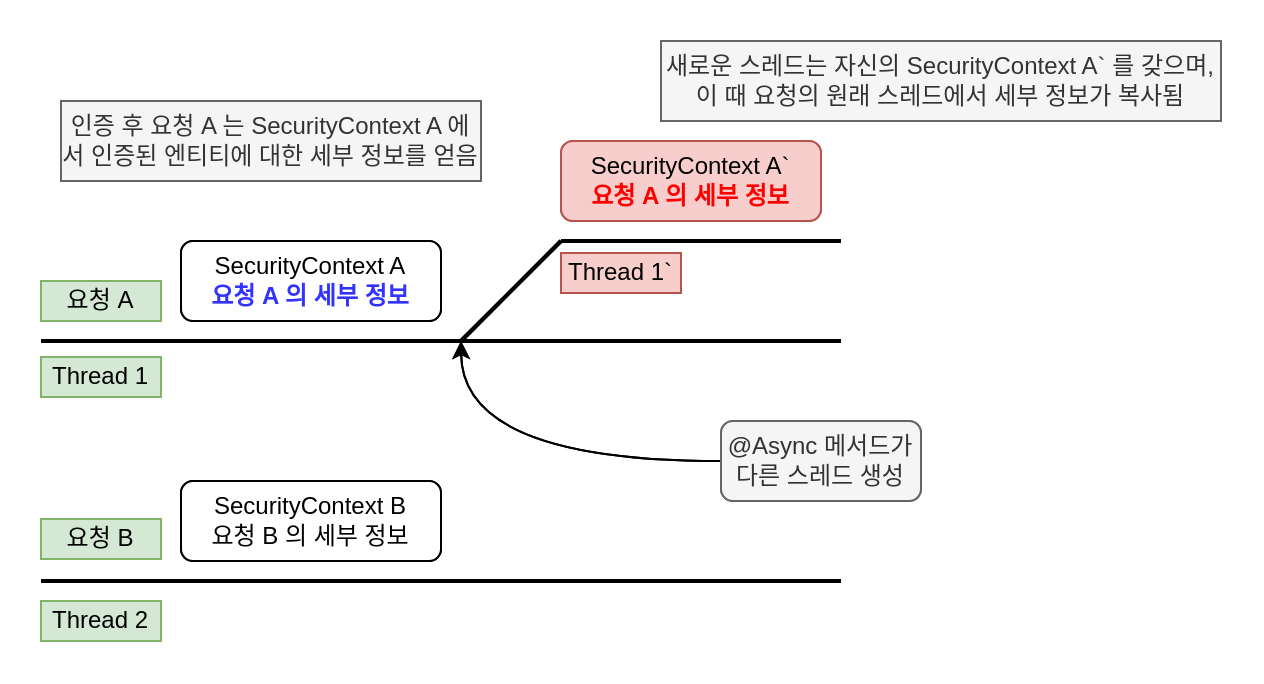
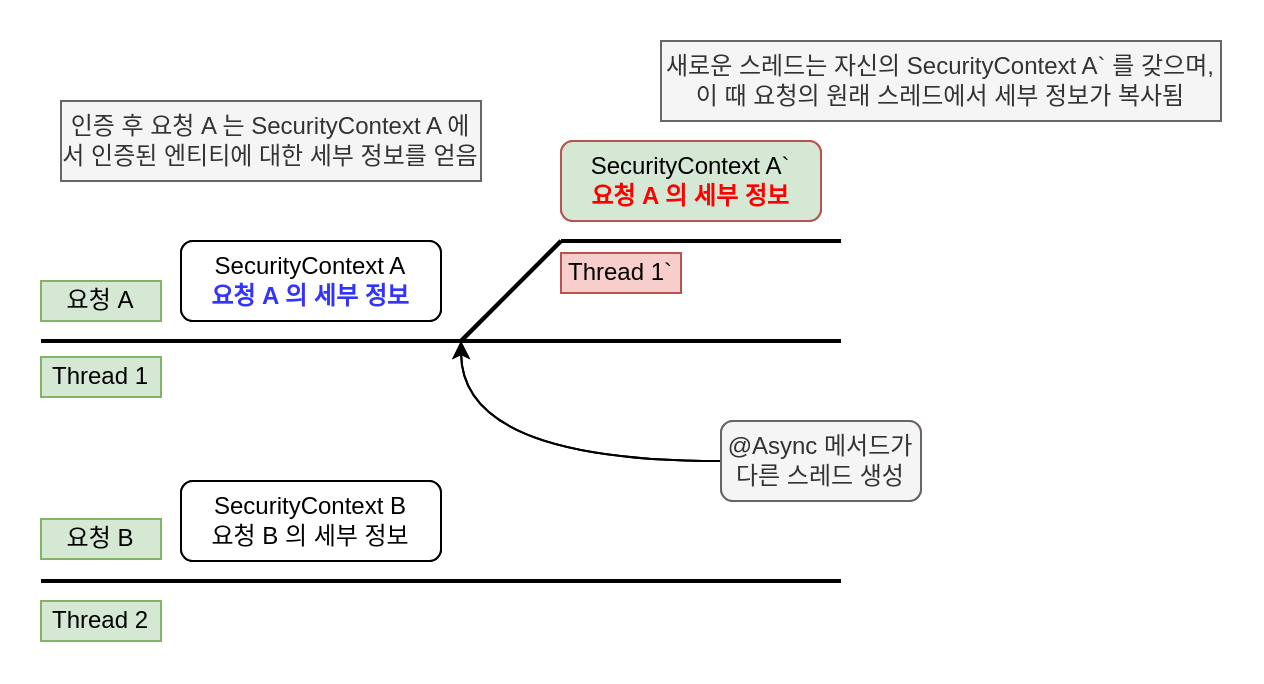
  <mxCell id="0" />
  <mxCell id="1" parent="0" />
  <mxCell id="2" value="" style="endArrow=none;html=1;rounded=0;strokeWidth=2;" edge="1" parent="1"><mxGeometry width="50" height="50" relative="1" as="geometry"><mxPoint x="20" y="170" as="sourcePoint" /><mxPoint x="420" y="170" as="targetPoint" /></mxGeometry></mxCell>
  <mxCell id="3" value="" style="endArrow=none;html=1;rounded=0;strokeWidth=2;" edge="1" parent="1"><mxGeometry width="50" height="50" relative="1" as="geometry"><mxPoint x="20" y="290" as="sourcePoint" /><mxPoint x="420" y="290" as="targetPoint" /></mxGeometry></mxCell>
  <mxCell id="4" value="요청 A" style="text;html=1;strokeColor=#82b366;fillColor=#d5e8d4;align=center;verticalAlign=middle;whiteSpace=wrap;rounded=0;" vertex="1" parent="1"><mxGeometry x="20" y="140" width="60" height="20" as="geometry" /></mxCell>
  <mxCell id="5" value="요청 B" style="text;html=1;strokeColor=#82b366;fillColor=#d5e8d4;align=center;verticalAlign=middle;whiteSpace=wrap;rounded=0;" vertex="1" parent="1"><mxGeometry x="20" y="259" width="60" height="20" as="geometry" /></mxCell>
  <mxCell id="6" value="Thread 1" style="text;html=1;strokeColor=#82b366;fillColor=#d5e8d4;align=center;verticalAlign=middle;whiteSpace=wrap;rounded=0;" vertex="1" parent="1"><mxGeometry x="20" y="178" width="60" height="20" as="geometry" /></mxCell>
  <mxCell id="7" value="Thread 2" style="text;html=1;strokeColor=#82b366;fillColor=#d5e8d4;align=center;verticalAlign=middle;whiteSpace=wrap;rounded=0;" vertex="1" parent="1"><mxGeometry x="20" y="300" width="60" height="20" as="geometry" /></mxCell>
  <mxCell id="8" value="SecurityContext A&lt;br&gt;&lt;b&gt;&lt;font color=&quot;#3333ff&quot;&gt;요청 A 의 세부 정보&lt;/font&gt;&lt;/b&gt;" style="rounded=1;whiteSpace=wrap;html=1;" vertex="1" parent="1"><mxGeometry x="90" y="120" width="130" height="40" as="geometry" /></mxCell>
  <mxCell id="9" value="" style="endArrow=none;html=1;rounded=0;strokeWidth=2;" edge="1" parent="1"><mxGeometry width="50" height="50" relative="1" as="geometry"><mxPoint x="230" y="170" as="sourcePoint" /><mxPoint x="280" y="120" as="targetPoint" /></mxGeometry></mxCell>
  <mxCell id="10" value="" style="endArrow=none;html=1;rounded=0;strokeWidth=2;" edge="1" parent="1"><mxGeometry width="50" height="50" relative="1" as="geometry"><mxPoint x="280" y="120" as="sourcePoint" /><mxPoint x="420" y="120" as="targetPoint" /></mxGeometry></mxCell>
  <mxCell id="11" value="SecurityContext A`&lt;br&gt;&lt;b&gt;&lt;font color=&quot;#ff0000&quot;&gt;&amp;lt;비어있음&amp;gt;&lt;/font&gt;&lt;/b&gt;" style="rounded=1;whiteSpace=wrap;html=1;fillColor=#f8cecc;strokeColor=#b85450;" vertex="1" parent="1"><mxGeometry x="280" y="70" width="130" height="40" as="geometry" /></mxCell>
  <mxCell id="12" style="edgeStyle=orthogonalEdgeStyle;rounded=0;orthogonalLoop=1;jettySize=auto;html=1;curved=1;" edge="1" parent="1" source="13"><mxGeometry relative="1" as="geometry"><mxPoint x="230" y="170" as="targetPoint" /></mxGeometry></mxCell>
  <mxCell id="13" value="@Async 메서드가 다른 스레드 생성" style="rounded=1;whiteSpace=wrap;html=1;fillColor=#f8cecc;strokeColor=#b85450;" vertex="1" parent="1"><mxGeometry x="360" y="210" width="100" height="40" as="geometry" /></mxCell>
  <mxCell id="14" value="SecurityContext B&lt;br&gt;요청 B 의 세부 정보" style="rounded=1;whiteSpace=wrap;html=1;" vertex="1" parent="1"><mxGeometry x="90" y="240" width="130" height="40" as="geometry" /></mxCell>
  <mxCell id="15" value="Thread 1`" style="text;html=1;strokeColor=#b85450;fillColor=#f8cecc;align=center;verticalAlign=middle;whiteSpace=wrap;rounded=0;" vertex="1" parent="1"><mxGeometry x="280" y="126" width="60" height="20" as="geometry" /></mxCell>
  <mxCell id="16" value="인증 후 요청 A 는 SecurityContext A 에서 인증된 엔티티에 대한 세부 정보를 얻음" style="text;html=1;strokeColor=#666666;fillColor=#f5f5f5;align=center;verticalAlign=middle;whiteSpace=wrap;rounded=0;fontColor=#333333;" vertex="1" parent="1"><mxGeometry x="30" y="50" width="210" height="40" as="geometry" /></mxCell>
  <mxCell id="17" value="" style="endArrow=none;html=1;rounded=0;strokeWidth=2;" edge="1" parent="1"><mxGeometry width="50" height="50" relative="1" as="geometry"><mxPoint x="20" y="170" as="sourcePoint" /><mxPoint x="420" y="170" as="targetPoint" /></mxGeometry></mxCell>
  <mxCell id="18" value="" style="endArrow=none;html=1;rounded=0;strokeWidth=2;" edge="1" parent="1"><mxGeometry width="50" height="50" relative="1" as="geometry"><mxPoint x="20" y="290" as="sourcePoint" /><mxPoint x="420" y="290" as="targetPoint" /></mxGeometry></mxCell>
  <mxCell id="19" value="요청 A" style="text;html=1;strokeColor=#82b366;fillColor=#d5e8d4;align=center;verticalAlign=middle;whiteSpace=wrap;rounded=0;" vertex="1" parent="1"><mxGeometry x="20" y="140" width="60" height="20" as="geometry" /></mxCell>
  <mxCell id="20" value="요청 B" style="text;html=1;strokeColor=#82b366;fillColor=#d5e8d4;align=center;verticalAlign=middle;whiteSpace=wrap;rounded=0;" vertex="1" parent="1"><mxGeometry x="20" y="259" width="60" height="20" as="geometry" /></mxCell>
  <mxCell id="21" value="Thread 1" style="text;html=1;strokeColor=#82b366;fillColor=#d5e8d4;align=center;verticalAlign=middle;whiteSpace=wrap;rounded=0;" vertex="1" parent="1"><mxGeometry x="20" y="178" width="60" height="20" as="geometry" /></mxCell>
  <mxCell id="22" value="Thread 2" style="text;html=1;strokeColor=#82b366;fillColor=#d5e8d4;align=center;verticalAlign=middle;whiteSpace=wrap;rounded=0;" vertex="1" parent="1"><mxGeometry x="20" y="300" width="60" height="20" as="geometry" /></mxCell>
  <mxCell id="23" value="SecurityContext A&lt;br&gt;&lt;b&gt;&lt;font color=&quot;#3333ff&quot;&gt;요청 A 의 세부 정보&lt;/font&gt;&lt;/b&gt;" style="rounded=1;whiteSpace=wrap;html=1;" vertex="1" parent="1"><mxGeometry x="90" y="120" width="130" height="40" as="geometry" /></mxCell>
  <mxCell id="24" value="" style="endArrow=none;html=1;rounded=0;strokeWidth=2;" edge="1" parent="1"><mxGeometry width="50" height="50" relative="1" as="geometry"><mxPoint x="230" y="170" as="sourcePoint" /><mxPoint x="280" y="120" as="targetPoint" /></mxGeometry></mxCell>
  <mxCell id="25" value="" style="endArrow=none;html=1;rounded=0;strokeWidth=2;" edge="1" parent="1"><mxGeometry width="50" height="50" relative="1" as="geometry"><mxPoint x="280" y="120" as="sourcePoint" /><mxPoint x="420" y="120" as="targetPoint" /></mxGeometry></mxCell>
- <mxCell id="26" value="SecurityContext A`&lt;br&gt;&lt;b&gt;&lt;font color=&quot;#ff0000&quot;&gt;요청 A 의 세부 정보&lt;/font&gt;&lt;/b&gt;" style="rounded=1;whiteSpace=wrap;html=1;fillColor=#f8cecc;strokeColor=#b85450;" vertex="1" parent="1"><mxGeometry x="280" y="70" width="130" height="40" as="geometry" /></mxCell>
+ <mxCell id="26" value="SecurityContext A`&lt;br&gt;&lt;b&gt;&lt;font color=&quot;#ff0000&quot;&gt;요청 A 의 세부 정보&lt;/font&gt;&lt;/b&gt;" style="rounded=1;whiteSpace=wrap;html=1;fillColor=#d5e8d4;strokeColor=#b85450;" vertex="1" parent="1"><mxGeometry x="280" y="70" width="130" height="40" as="geometry" /></mxCell>
  <mxCell id="27" style="edgeStyle=orthogonalEdgeStyle;rounded=0;orthogonalLoop=1;jettySize=auto;html=1;curved=1;" edge="1" parent="1" source="28"><mxGeometry relative="1" as="geometry"><mxPoint x="230" y="170" as="targetPoint" /></mxGeometry></mxCell>
  <mxCell id="28" value="@Async 메서드가 다른 스레드 생성" style="rounded=1;whiteSpace=wrap;html=1;fillColor=#f5f5f5;strokeColor=#666666;fontColor=#333333;" vertex="1" parent="1"><mxGeometry x="360" y="210" width="100" height="40" as="geometry" /></mxCell>
  <mxCell id="29" value="SecurityContext B&lt;br&gt;요청 B 의 세부 정보" style="rounded=1;whiteSpace=wrap;html=1;" vertex="1" parent="1"><mxGeometry x="90" y="240" width="130" height="40" as="geometry" /></mxCell>
  <mxCell id="30" value="Thread 1`" style="text;html=1;strokeColor=#b85450;fillColor=#f8cecc;align=center;verticalAlign=middle;whiteSpace=wrap;rounded=0;" vertex="1" parent="1"><mxGeometry x="280" y="126" width="60" height="20" as="geometry" /></mxCell>
  <mxCell id="31" value="새로운 스레드는 자신의 SecurityContext A` 를 갖으며, 이 때 요청의 원래 스레드에서 세부 정보가 복사됨" style="text;html=1;strokeColor=#666666;fillColor=#f5f5f5;align=center;verticalAlign=middle;whiteSpace=wrap;rounded=0;fontColor=#333333;" vertex="1" parent="1"><mxGeometry x="330" y="20" width="280" height="40" as="geometry" /></mxCell>
